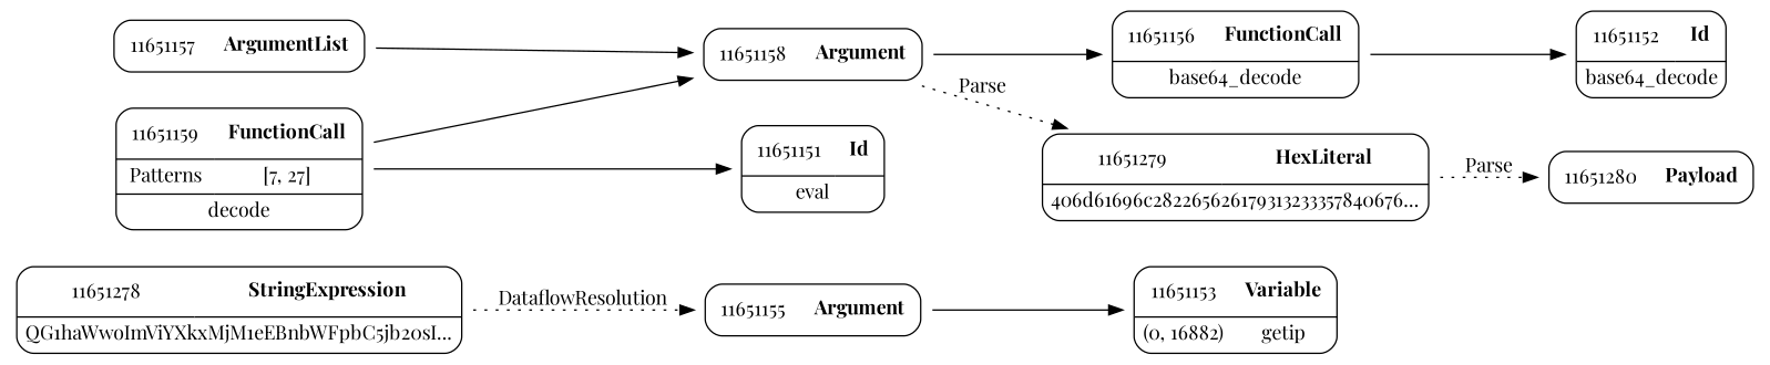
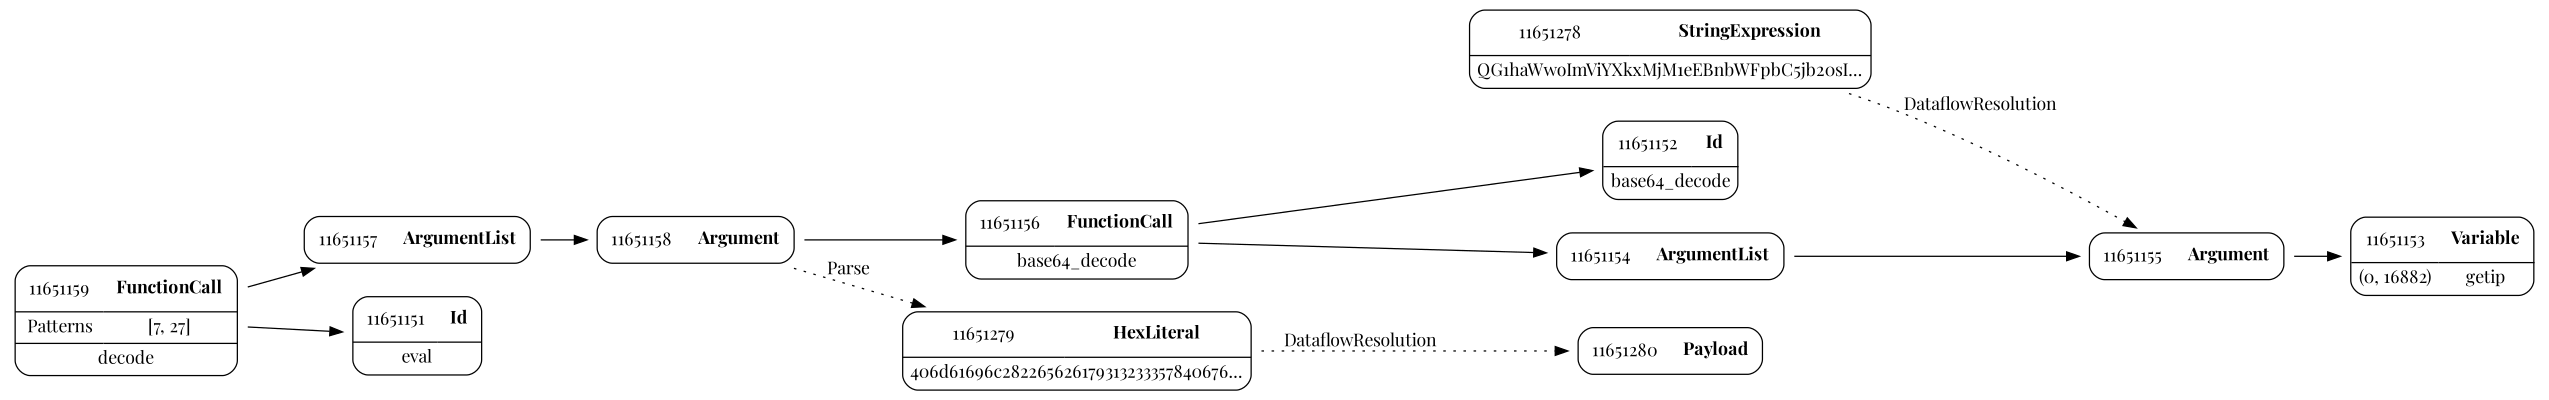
  digraph {
    fontname="Playfair Display"
    rankdir=LR
    node [fontname="Playfair Display" shape=none]
    edge [fontname="Playfair Display" weight=2]
    n1 [label=<<TABLE border='1' cellspacing='0' cellpadding='10' style='rounded' ><TR><TD border='0'>11651153</TD><TD border='0'><B>Variable</B></TD></TR><HR/><TR><TD border='0' cellpadding='5'>(0, 16882)</TD><TD border='0' cellpadding='5'>getip</TD></TR></TABLE>>]
    n2 [label=<<TABLE border='1' cellspacing='0' cellpadding='10' style='rounded' ><TR><TD border='0'>11651152</TD><TD border='0'><B>Id</B></TD></TR><HR/><TR><TD border='0' cellpadding='5' colspan='2'>base64_decode</TD></TR></TABLE>>]
    n3 [label=<<TABLE border='1' cellspacing='0' cellpadding='10' style='rounded' ><TR><TD border='0'>11651280</TD><TD border='0'><B>Payload</B></TD></TR></TABLE>>]
    n4 [label=<<TABLE border='1' cellspacing='0' cellpadding='10' style='rounded' ><TR><TD border='0'>11651155</TD><TD border='0'><B>Argument</B></TD></TR></TABLE>>]
    n5 [label=<<TABLE border='1' cellspacing='0' cellpadding='10' style='rounded' ><TR><TD border='0'>11651278</TD><TD border='0'><B>StringExpression</B></TD></TR><HR/><TR><TD border='0' cellpadding='5' colspan='2'>QG1haWwoImViYXkxMjM1eEBnbWFpbC5jb20sI...</TD></TR></TABLE>>]
+   n6 [label=<<TABLE border='1' cellspacing='0' cellpadding='10' style='rounded' ><TR><TD border='0'>11651154</TD><TD border='0'><B>ArgumentList</B></TD></TR></TABLE>>]
    n7 [label=<<TABLE border='1' cellspacing='0' cellpadding='10' style='rounded' ><TR><TD border='0'>11651157</TD><TD border='0'><B>ArgumentList</B></TD></TR></TABLE>>]
    n8 [label=<<TABLE border='1' cellspacing='0' cellpadding='10' style='rounded' ><TR><TD border='0'>11651158</TD><TD border='0'><B>Argument</B></TD></TR></TABLE>>]
    n9 [label=<<TABLE border='1' cellspacing='0' cellpadding='10' style='rounded' ><TR><TD border='0'>11651156</TD><TD border='0'><B>FunctionCall</B></TD></TR><HR/><TR><TD border='0' cellpadding='5' colspan='2'>base64_decode</TD></TR></TABLE>>]
    n10 [label=<<TABLE border='1' cellspacing='0' cellpadding='10' style='rounded' ><TR><TD border='0'>11651279</TD><TD border='0'><B>HexLiteral</B></TD></TR><HR/><TR><TD border='0' cellpadding='5' colspan='2'>406d61696c282265626179313233357840676...</TD></TR></TABLE>>]
    n11 [label=<<TABLE border='1' cellspacing='0' cellpadding='10' style='rounded' ><TR><TD border='0'>11651159</TD><TD border='0'><B>FunctionCall</B></TD></TR><HR/><TR><TD border='0' cellpadding='5'>Patterns</TD><TD border='0' cellpadding='5'>[7, 27]</TD></TR><HR/><TR><TD border='0' cellpadding='5' colspan='2'>decode</TD></TR></TABLE>>]
    n12 [label=<<TABLE border='1' cellspacing='0' cellpadding='10' style='rounded' ><TR><TD border='0'>11651151</TD><TD border='0'><B>Id</B></TD></TR><HR/><TR><TD border='0' cellpadding='5' colspan='2'>eval</TD></TR></TABLE>>]
    n4 -> n1
    n5 -> n4 [label=DataflowResolution style=dotted weight=""]
+   n6 -> n4
    n7 -> n8
    n8 -> n9
    n8 -> n10 [label=Parse style=dotted weight=""]
    n9 -> n2
-   n10 -> n3 [label=Parse style=dotted weight=""]
-   n11 -> n8
+   n9 -> n6
+   n10 -> n3 [label=DataflowResolution style=dotted weight=""]
+   n11 -> n7
    n11 -> n12
  }
